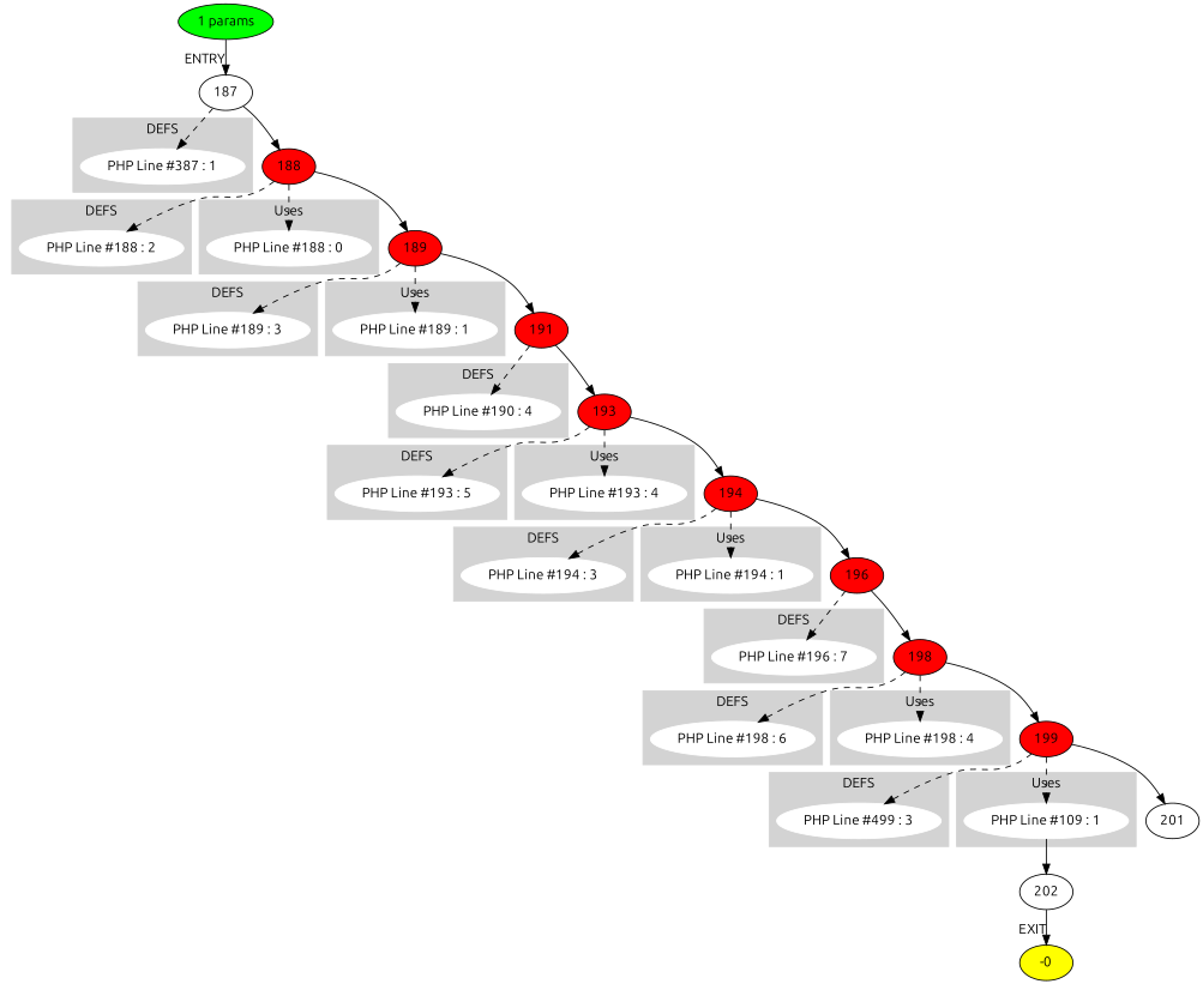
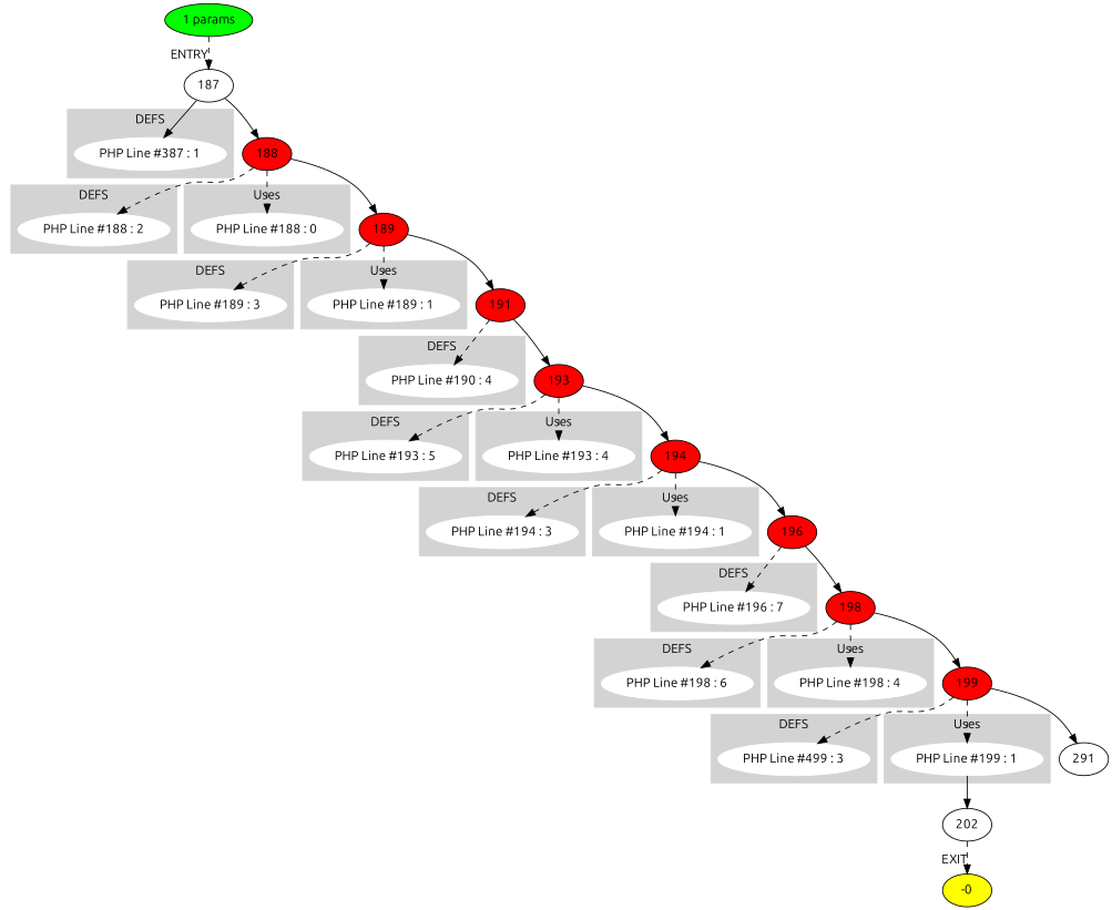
  digraph {
    fontname=Ubuntu
    node [color=white fontname=Ubuntu style=filled]
    edge [fontname=Ubuntu style=dashed]
    n1 [label="PHP Line #387 : 1"]
    n2 [label="PHP Line #188 : 2"]
    n3 [label="PHP Line #189 : 3"]
    n4 [label="PHP Line #190 : 4"]
    n5 [label="PHP Line #193 : 5"]
    n6 [label="PHP Line #194 : 3"]
    n7 [label="PHP Line #196 : 7"]
    n8 [label="PHP Line #198 : 6"]
    n9 [label="PHP Line #499 : 3"]
    n10 [label="PHP Line #188 : 0"]
    n11 [label="PHP Line #189 : 1"]
    n12 [label="PHP Line #193 : 4"]
    n13 [label="PHP Line #194 : 1"]
    n14 [label="PHP Line #198 : 4"]
-   n15 [label="PHP Line #109 : 1"]
+   n15 [label="PHP Line #199 : 1"]
    n16 [label=202 color="" style=""]
    n17 [label=187 color="" style=""]
    n18 [fillcolor=red label=188 color=""]
    n19 [fillcolor=red label=189 color=""]
    n20 [fillcolor=red label=191 color=""]
    n21 [fillcolor=red label=193 color=""]
    n22 [fillcolor=red label=194 color=""]
    n23 [fillcolor=red label=196 color=""]
    n24 [fillcolor=red label=198 color=""]
    n25 [fillcolor=red label=199 color=""]
-   n26 [label=201 color="" style=""]
+   n26 [label=291 color="" style=""]
    n27 [fillcolor=yellow label=-0 color=""]
    n28 [fillcolor=green label="1 params" color=""]
    subgraph cluster_1 {
      color=lightgrey
      label=DEFS
      style=filled
      n1
    }
    subgraph cluster_2 {
      color=lightgrey
      label=DEFS
      style=filled
      n2
    }
    subgraph cluster_3 {
      color=lightgrey
      label=DEFS
      style=filled
      n3
    }
    subgraph cluster_4 {
      color=lightgrey
      label=DEFS
      style=filled
      n4
    }
    subgraph cluster_5 {
      color=lightgrey
      label=DEFS
      style=filled
      n5
    }
    subgraph cluster_6 {
      color=lightgrey
      label=DEFS
      style=filled
      n6
    }
    subgraph cluster_7 {
      color=lightgrey
      label=DEFS
      style=filled
      n7
    }
    subgraph cluster_8 {
      color=lightgrey
      label=DEFS
      style=filled
      n8
    }
    subgraph cluster_9 {
      color=lightgrey
      label=DEFS
      style=filled
      n9
    }
    subgraph cluster_10 {
      color=lightgrey
      label=Uses
      style=filled
      n10
    }
    subgraph cluster_11 {
      color=lightgrey
      label=Uses
      style=filled
      n11
    }
    subgraph cluster_12 {
      color=lightgrey
      label=Uses
      style=filled
      n12
    }
    subgraph cluster_13 {
      color=lightgrey
      label=Uses
      style=filled
      n13
    }
    subgraph cluster_14 {
      color=lightgrey
      label=Uses
      style=filled
      n14
    }
    subgraph cluster_15 {
      color=lightgrey
      label=Uses
      style=filled
      n15
    }
    n15 -> n16 [style=""]
-   n16 -> n27 [xlabel=EXIT style=""]
-   n17 -> n1
+   n16 -> n27 [xlabel=EXIT]
+   n17 -> n1 [style=solid]
    n17 -> n18 [style=""]
    n18 -> n2
    n18 -> n10
    n18 -> n19 [style=""]
    n19 -> n3
    n19 -> n11
    n19 -> n20 [style=""]
    n20 -> n4
    n20 -> n21 [style=""]
    n21 -> n5
    n21 -> n12
    n21 -> n22 [style=""]
    n22 -> n6
    n22 -> n13
    n22 -> n23 [style=""]
    n23 -> n7
    n23 -> n24 [style=""]
    n24 -> n8
    n24 -> n14
    n24 -> n25 [style=""]
    n25 -> n9
    n25 -> n15
    n25 -> n26 [style=""]
-   n28 -> n17 [xlabel=ENTRY style=""]
+   n28 -> n17 [xlabel=ENTRY]
  }
